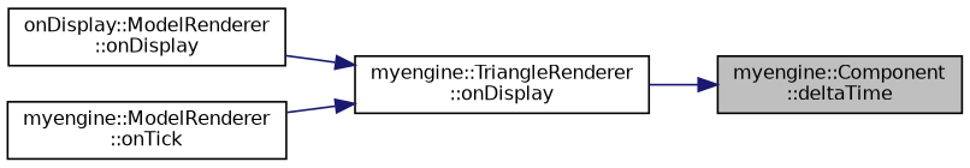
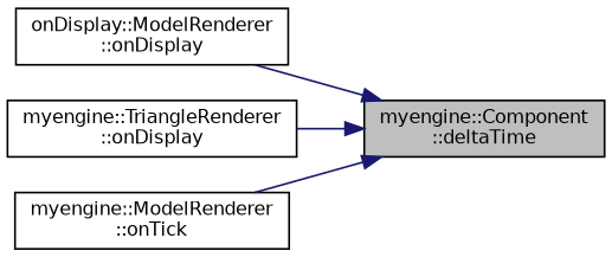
  digraph {
    rankdir=RL
    node [color=black fillcolor=white fontname=Helvetica fontsize=10 shape=record style=filled]
    edge [color=midnightblue dir=back fontname=Helvetica fontsize=10 labelfontname=Helvetica labelfontsize=10 style=solid]
    n1 [fillcolor=grey75 fontcolor=black height=0.2 label="myengine::Component\l::deltaTime" width=0.4]
    n2 [height=0.2 label="onDisplay::ModelRenderer\l::onDisplay" width=0.4]
    n3 [height=0.2 label="myengine::TriangleRenderer\l::onDisplay" width=0.4]
    n4 [height=0.2 label="myengine::ModelRenderer\l::onTick" width=0.4]
-   n3 -> n2
+   n1 -> n2
    n1 -> n3
-   n3 -> n4
+   n1 -> n4
  }
